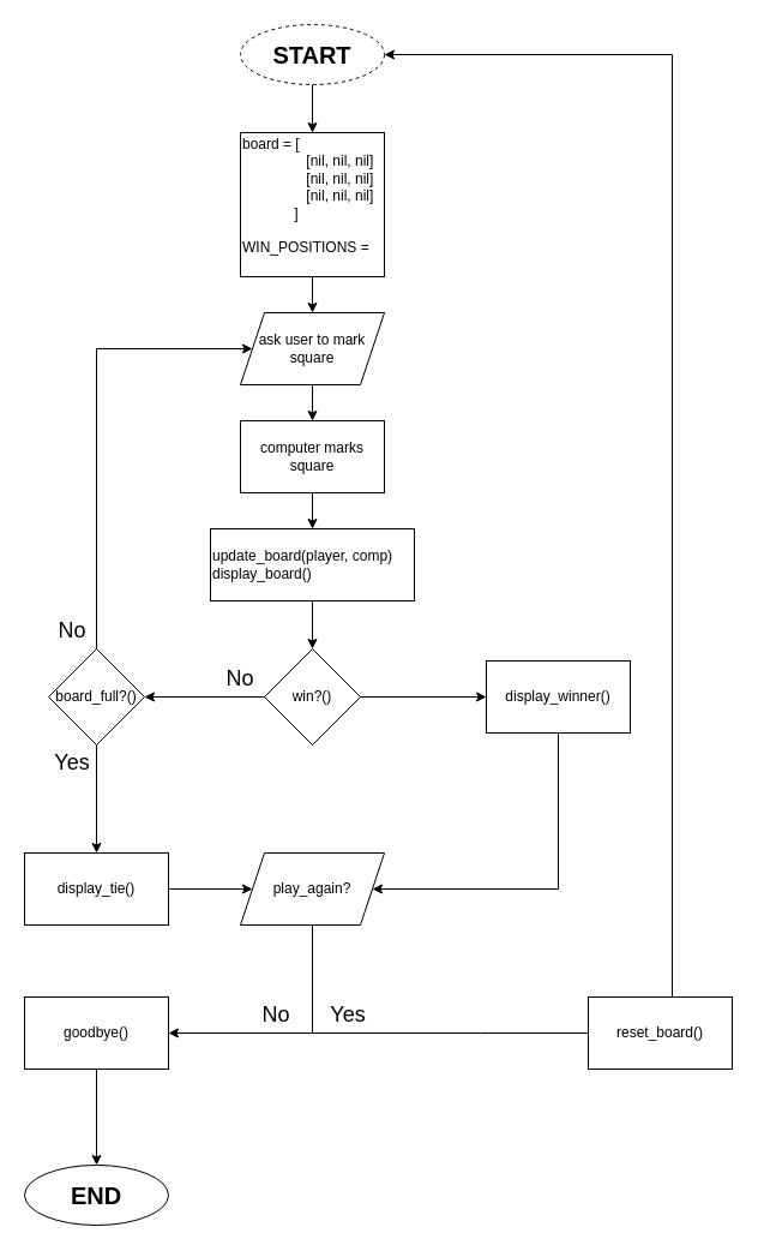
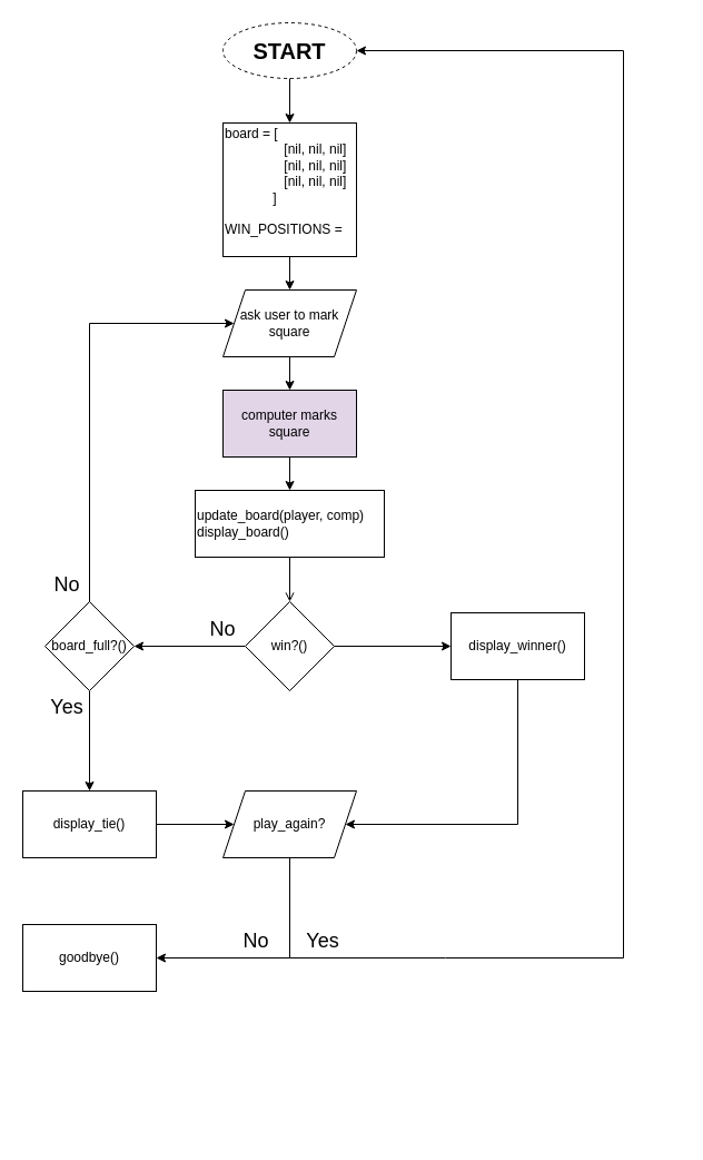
  <mxCell id="0" />
  <mxCell id="1" parent="0" />
  <mxCell id="2" value="&lt;font style=&quot;font-size: 20px;&quot;&gt;&lt;b&gt;START&lt;/b&gt;&lt;/font&gt;" style="ellipse;whiteSpace=wrap;html=1;dashed=1;" vertex="1" parent="1"><mxGeometry x="200" y="20" width="120" height="50" as="geometry" /></mxCell>
  <mxCell id="3" style="edgeStyle=orthogonalEdgeStyle;rounded=0;orthogonalLoop=1;jettySize=auto;html=1;" edge="1" parent="1" source="4" target="6"><mxGeometry relative="1" as="geometry"><mxPoint x="260" y="290" as="targetPoint" /></mxGeometry></mxCell>
  <mxCell id="4" value="&lt;div style=&quot;&quot;&gt;&lt;span style=&quot;background-color: initial;&quot;&gt;board = [&lt;/span&gt;&lt;/div&gt;&lt;div style=&quot;&quot;&gt;&lt;span style=&quot;background-color: initial;&quot;&gt;&lt;span style=&quot;white-space: pre;&quot;&gt;&#09;&lt;/span&gt;&lt;span style=&quot;white-space: pre;&quot;&gt;&#09;&lt;/span&gt;[nil, nil, nil]&lt;/span&gt;&lt;/div&gt;&lt;div style=&quot;&quot;&gt;&lt;div style=&quot;&quot;&gt;&lt;span style=&quot;background-color: initial;&quot;&gt;&lt;span style=&quot;white-space: pre;&quot;&gt;&#09;&lt;/span&gt;&lt;span style=&quot;white-space: pre;&quot;&gt;&#09;&lt;/span&gt;[nil, nil, nil]&lt;/span&gt;&lt;/div&gt;&lt;span style=&quot;background-color: initial;&quot;&gt;&lt;div style=&quot;&quot;&gt;&lt;span style=&quot;background-color: initial;&quot;&gt;&lt;span style=&quot;white-space: pre;&quot;&gt;&#09;&lt;/span&gt;&lt;span style=&quot;white-space: pre;&quot;&gt;&#09;&lt;/span&gt;[nil, nil, nil]&lt;/span&gt;&lt;/div&gt;&lt;/span&gt;&lt;/div&gt;&lt;div style=&quot;&quot;&gt;&lt;span style=&quot;background-color: initial;&quot;&gt;&amp;nbsp; &amp;nbsp; &lt;span style=&quot;white-space: pre;&quot;&gt;&#09;&lt;/span&gt;&amp;nbsp; &amp;nbsp; &amp;nbsp;]&amp;nbsp; &amp;nbsp; &amp;nbsp;&lt;/span&gt;&lt;/div&gt;&lt;div style=&quot;&quot;&gt;&lt;span style=&quot;background-color: initial;&quot;&gt;&lt;br&gt;&lt;/span&gt;&lt;/div&gt;&lt;div style=&quot;&quot;&gt;WIN_POSITIONS =&amp;nbsp;&lt;/div&gt;&lt;div style=&quot;&quot;&gt;&lt;br&gt;&lt;/div&gt;" style="rounded=0;whiteSpace=wrap;html=1;align=left;" vertex="1" parent="1"><mxGeometry x="200" y="110" width="120" height="120" as="geometry" /></mxCell>
  <mxCell id="5" value="" style="edgeStyle=orthogonalEdgeStyle;rounded=0;orthogonalLoop=1;jettySize=auto;html=1;" edge="1" parent="1" source="6" target="8"><mxGeometry relative="1" as="geometry" /></mxCell>
  <mxCell id="6" value="ask user to mark square" style="shape=parallelogram;perimeter=parallelogramPerimeter;whiteSpace=wrap;html=1;fixedSize=1;" vertex="1" parent="1"><mxGeometry x="200" y="260" width="120" height="60" as="geometry" /></mxCell>
  <mxCell id="7" value="" style="edgeStyle=orthogonalEdgeStyle;rounded=0;orthogonalLoop=1;jettySize=auto;html=1;" edge="1" parent="1" source="8" target="10"><mxGeometry relative="1" as="geometry" /></mxCell>
- <mxCell id="8" value="computer marks square" style="whiteSpace=wrap;html=1;" vertex="1" parent="1"><mxGeometry x="200" y="350" width="120" height="60" as="geometry" /></mxCell>
- <mxCell id="9" value="" style="edgeStyle=orthogonalEdgeStyle;rounded=0;orthogonalLoop=1;jettySize=auto;html=1;" edge="1" parent="1" source="10" target="13"><mxGeometry relative="1" as="geometry" /></mxCell>
+ <mxCell id="8" value="computer marks square" style="whiteSpace=wrap;html=1;fillColor=#e1d5e7;" vertex="1" parent="1"><mxGeometry x="200" y="350" width="120" height="60" as="geometry" /></mxCell>
+ <mxCell id="9" value="" style="edgeStyle=orthogonalEdgeStyle;rounded=0;orthogonalLoop=1;jettySize=auto;html=1;endArrow=open;" edge="1" parent="1" source="10" target="13"><mxGeometry relative="1" as="geometry" /></mxCell>
  <mxCell id="10" value="update_board(player, comp)&lt;br&gt;display_board()" style="whiteSpace=wrap;html=1;align=left;" vertex="1" parent="1"><mxGeometry x="175" y="440" width="170" height="60" as="geometry" /></mxCell>
  <mxCell id="11" value="" style="edgeStyle=orthogonalEdgeStyle;rounded=0;orthogonalLoop=1;jettySize=auto;html=1;" edge="1" parent="1" source="13" target="15"><mxGeometry relative="1" as="geometry" /></mxCell>
  <mxCell id="12" value="" style="edgeStyle=orthogonalEdgeStyle;rounded=0;orthogonalLoop=1;jettySize=auto;html=1;" edge="1" parent="1" source="13" target="20"><mxGeometry relative="1" as="geometry" /></mxCell>
  <mxCell id="13" value="win?()" style="rhombus;whiteSpace=wrap;html=1;" vertex="1" parent="1"><mxGeometry x="220" y="540" width="80" height="80" as="geometry" /></mxCell>
  <mxCell id="14" value="" style="edgeStyle=orthogonalEdgeStyle;rounded=0;orthogonalLoop=1;jettySize=auto;html=1;" edge="1" parent="1" source="15" target="22"><mxGeometry relative="1" as="geometry" /></mxCell>
  <mxCell id="15" value="board_full?()" style="rhombus;whiteSpace=wrap;html=1;" vertex="1" parent="1"><mxGeometry x="40" y="540" width="80" height="80" as="geometry" /></mxCell>
  <mxCell id="16" value="No" style="text;html=1;align=center;verticalAlign=middle;whiteSpace=wrap;rounded=0;fontSize=18;" vertex="1" parent="1"><mxGeometry x="170" y="550" width="60" height="30" as="geometry" /></mxCell>
  <mxCell id="17" value="" style="endArrow=classic;html=1;rounded=0;" edge="1" parent="1" target="6"><mxGeometry width="50" height="50" relative="1" as="geometry"><mxPoint x="80" y="290" as="sourcePoint" /><mxPoint x="160" y="280" as="targetPoint" /></mxGeometry></mxCell>
  <mxCell id="18" value="" style="endArrow=none;html=1;rounded=0;exitX=0.5;exitY=0;exitDx=0;exitDy=0;" edge="1" parent="1" source="15"><mxGeometry width="50" height="50" relative="1" as="geometry"><mxPoint x="50" y="340" as="sourcePoint" /><mxPoint x="80" y="290" as="targetPoint" /></mxGeometry></mxCell>
  <mxCell id="19" value="No" style="text;html=1;align=center;verticalAlign=middle;whiteSpace=wrap;rounded=0;fontSize=18;" vertex="1" parent="1"><mxGeometry x="30" y="510" width="60" height="30" as="geometry" /></mxCell>
  <mxCell id="20" value="display_winner()" style="whiteSpace=wrap;html=1;" vertex="1" parent="1"><mxGeometry x="405" y="550" width="120" height="60" as="geometry" /></mxCell>
  <mxCell id="21" style="edgeStyle=orthogonalEdgeStyle;rounded=0;orthogonalLoop=1;jettySize=auto;html=1;entryX=0;entryY=0.5;entryDx=0;entryDy=0;" edge="1" parent="1" source="22" target="28"><mxGeometry relative="1" as="geometry"><mxPoint x="200" y="740" as="targetPoint" /></mxGeometry></mxCell>
  <mxCell id="22" value="display_tie()" style="whiteSpace=wrap;html=1;" vertex="1" parent="1"><mxGeometry x="20" y="710" width="120" height="60" as="geometry" /></mxCell>
  <mxCell id="23" value="Yes" style="text;html=1;align=center;verticalAlign=middle;whiteSpace=wrap;rounded=0;fontSize=18;" vertex="1" parent="1"><mxGeometry x="30" y="620" width="60" height="30" as="geometry" /></mxCell>
  <mxCell id="24" value="" style="endArrow=classic;html=1;rounded=0;exitX=0.5;exitY=1;exitDx=0;exitDy=0;entryX=1;entryY=0.5;entryDx=0;entryDy=0;" edge="1" parent="1" source="20" target="28"><mxGeometry width="50" height="50" relative="1" as="geometry"><mxPoint x="290" y="640" as="sourcePoint" /><mxPoint x="320" y="740" as="targetPoint" /><Array as="points"><mxPoint x="465" y="740" /></Array></mxGeometry></mxCell>
- <mxCell id="25" value="&lt;font style=&quot;font-size: 20px;&quot;&gt;&lt;b&gt;END&lt;/b&gt;&lt;/font&gt;" style="ellipse;whiteSpace=wrap;html=1;" vertex="1" parent="1"><mxGeometry x="20" y="970" width="120" height="50" as="geometry" /></mxCell>
- <mxCell id="26" style="edgeStyle=orthogonalEdgeStyle;rounded=0;orthogonalLoop=1;jettySize=auto;html=1;entryX=0.5;entryY=0;entryDx=0;entryDy=0;" edge="1" parent="1" source="27" target="25"><mxGeometry relative="1" as="geometry" /></mxCell>
  <mxCell id="27" value="goodbye()" style="whiteSpace=wrap;html=1;" vertex="1" parent="1"><mxGeometry x="20" y="830" width="120" height="60" as="geometry" /></mxCell>
  <mxCell id="28" value="play_again?" style="shape=parallelogram;perimeter=parallelogramPerimeter;whiteSpace=wrap;html=1;fixedSize=1;" vertex="1" parent="1"><mxGeometry x="200" y="710" width="120" height="60" as="geometry" /></mxCell>
  <mxCell id="29" value="" style="endArrow=none;html=1;rounded=0;entryX=0.5;entryY=1;entryDx=0;entryDy=0;" edge="1" parent="1" target="28"><mxGeometry width="50" height="50" relative="1" as="geometry"><mxPoint x="260" y="860" as="sourcePoint" /><mxPoint x="279" y="830" as="targetPoint" /></mxGeometry></mxCell>
  <mxCell id="30" value="" style="endArrow=classic;html=1;rounded=0;entryX=1;entryY=0.5;entryDx=0;entryDy=0;" edge="1" parent="1" target="27"><mxGeometry width="50" height="50" relative="1" as="geometry"><mxPoint x="260" y="860" as="sourcePoint" /><mxPoint x="225" y="840" as="targetPoint" /></mxGeometry></mxCell>
  <mxCell id="31" value="Yes" style="text;html=1;align=center;verticalAlign=middle;whiteSpace=wrap;rounded=0;fontSize=18;" vertex="1" parent="1"><mxGeometry x="260" y="830" width="60" height="30" as="geometry" /></mxCell>
  <mxCell id="32" value="No" style="text;html=1;align=center;verticalAlign=middle;whiteSpace=wrap;rounded=0;fontSize=18;" vertex="1" parent="1"><mxGeometry x="200" y="830" width="60" height="30" as="geometry" /></mxCell>
  <mxCell id="33" style="edgeStyle=orthogonalEdgeStyle;rounded=0;orthogonalLoop=1;jettySize=auto;html=1;entryX=0.5;entryY=0;entryDx=0;entryDy=0;" edge="1" parent="1" source="2" target="4"><mxGeometry relative="1" as="geometry" /></mxCell>
  <mxCell id="34" value="" style="endArrow=classic;html=1;rounded=0;entryX=1;entryY=0.5;entryDx=0;entryDy=0;" edge="1" parent="1" target="2"><mxGeometry width="50" height="50" relative="1" as="geometry"><mxPoint x="260" y="860" as="sourcePoint" /><mxPoint x="430" y="310" as="targetPoint" /><Array as="points"><mxPoint x="400" y="860" /><mxPoint x="560" y="860" /><mxPoint x="560" y="45" /></Array></mxGeometry></mxCell>
- <mxCell id="35" value="reset_board()" style="rounded=0;whiteSpace=wrap;html=1;" vertex="1" parent="1"><mxGeometry x="490" y="830" width="120" height="60" as="geometry" /></mxCell>
